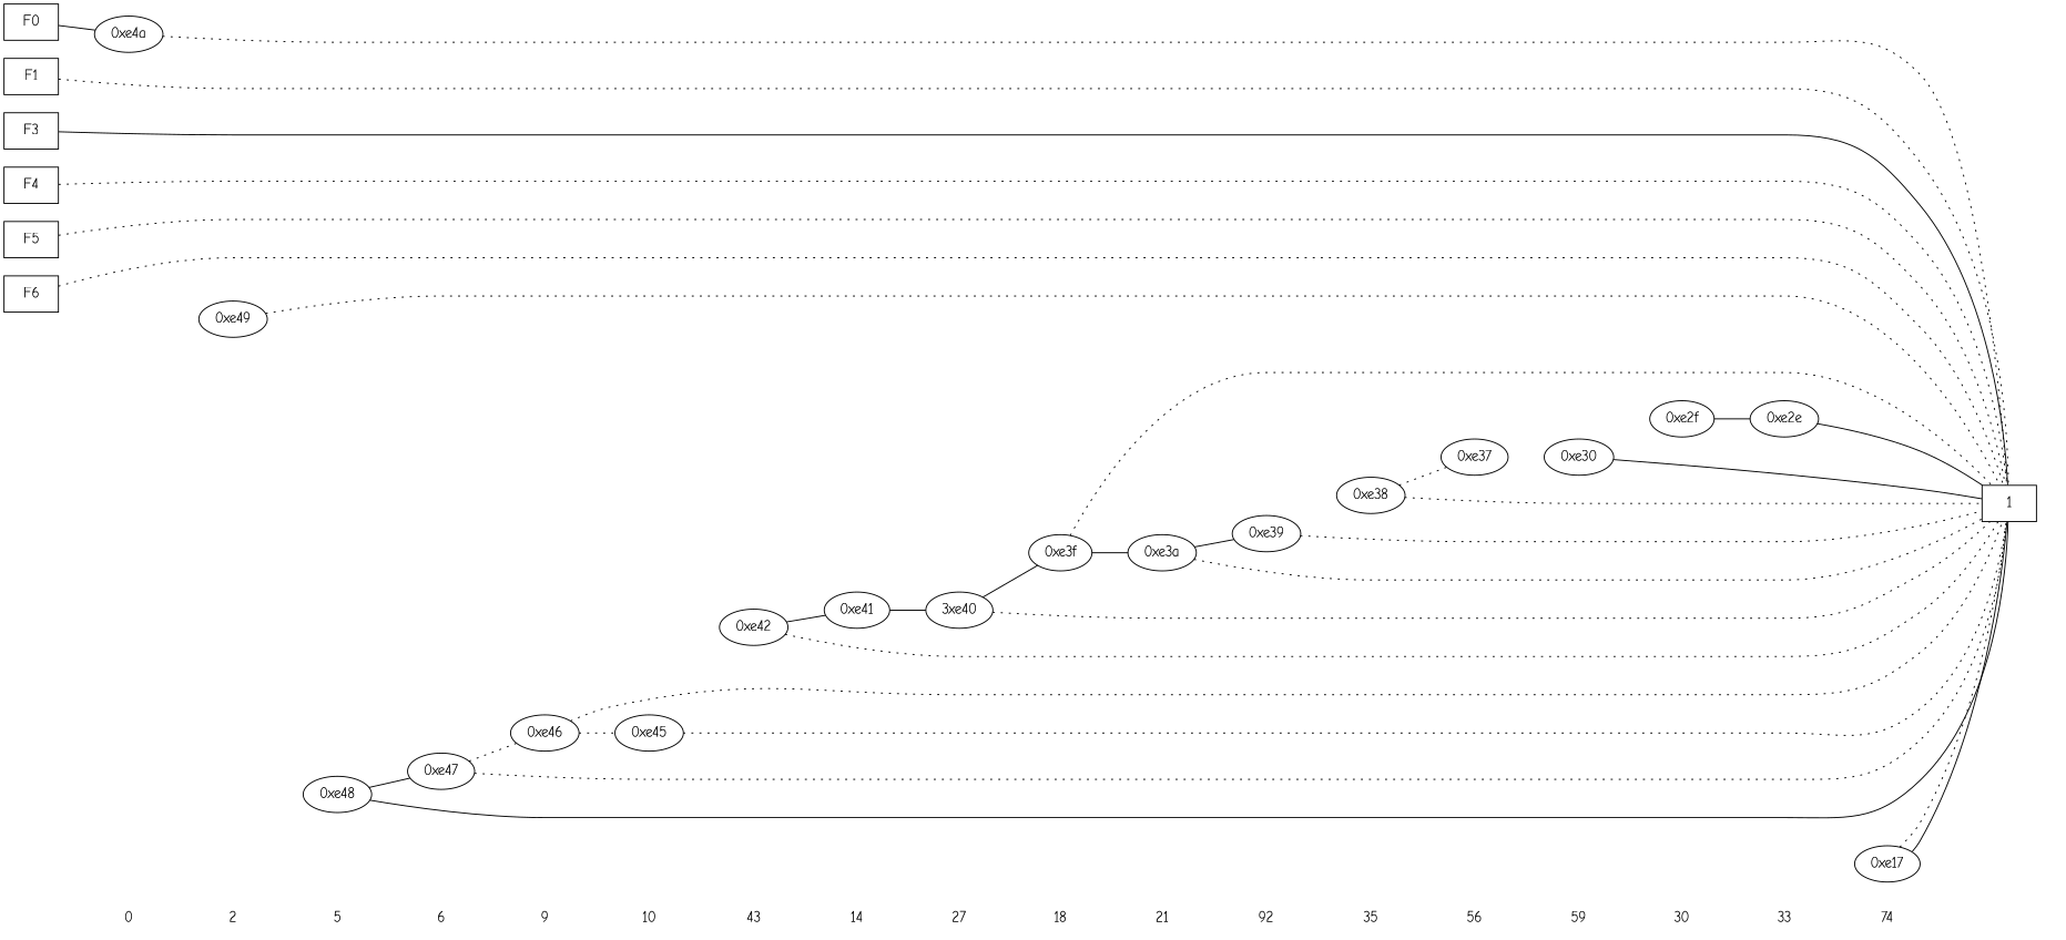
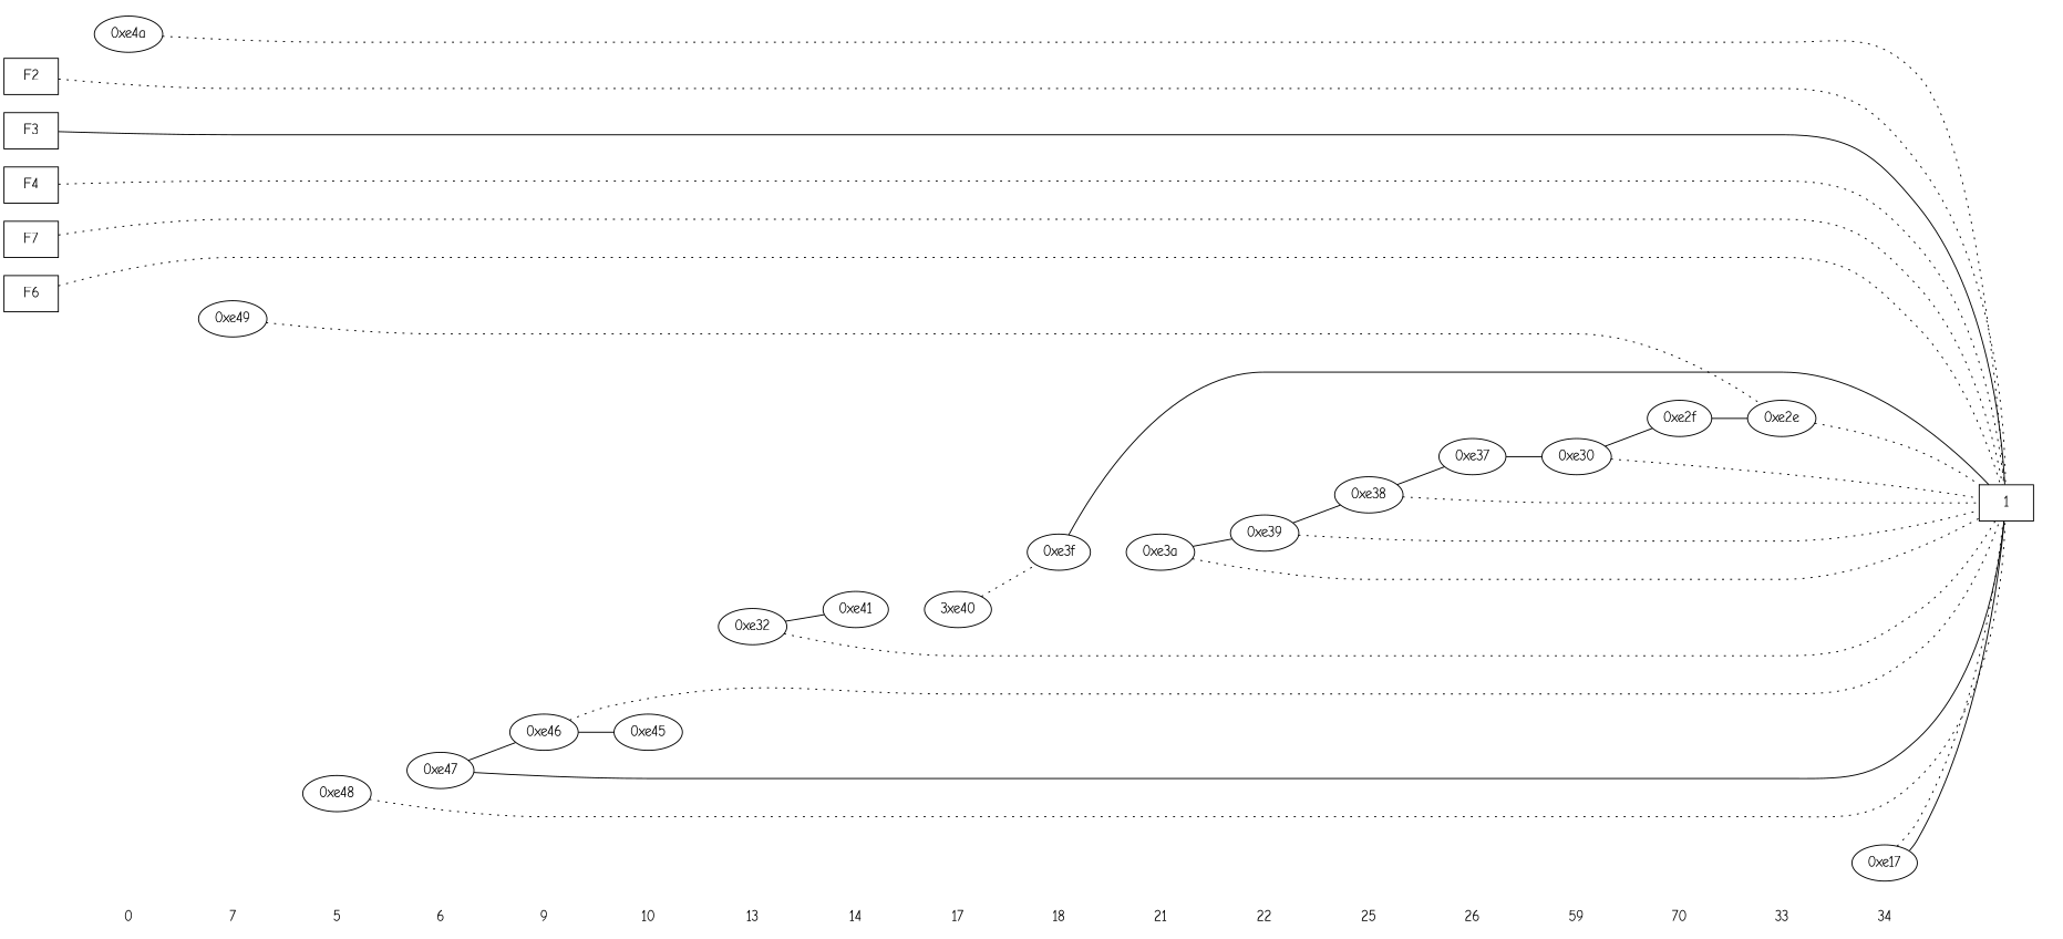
  digraph {
    fontname="Comic Neue"
    rankdir=LR
    node [fontname="Comic Neue" shape=plaintext]
    edge [dir=none fontname="Comic Neue" style=invis]
    "CONST NODES" [style=invis]
    " 0 "
-   " 2 "
+   " 2 " [label=7]
    " 5 "
    " 6 "
    " 9 "
    " 10 "
-   " 13 " [label=43]
+   " 13 "
    " 14 "
-   " 17 " [label=27]
+   " 17 "
    " 18 "
    " 21 "
-   " 22 " [label=92]
-   " 25 " [label=35]
-   " 26 " [label=56]
+   " 22 "
+   " 25 "
+   " 26 "
    n16 [label=59]
-   " 30 "
+   " 30 " [label=70]
    " 33 "
-   " 34 " [label=74]
-   F0 [shape=box]
-   F1 [shape=box]
+   " 34 "
+   F1 [shape=box label=F2]
    F3 [shape=box]
    F4 [shape=box]
-   F5 [shape=box]
+   F5 [shape=box label=F7]
    F6 [shape=box]
    "0xe4a" [shape=""]
    "0xe49" [shape=""]
    "0xe48" [shape=""]
    "0xe47" [shape=""]
    "0xe46" [shape=""]
    "0xe45" [shape=""]
-   "0xe42" [shape=""]
+   "0xe42" [label="0xe32" shape=""]
    "0xe41" [shape=""]
    n34 [label="3xe40" shape=""]
    "0xe3f" [shape=""]
    "0xe3a" [shape=""]
    "0xe39" [shape=""]
    "0xe38" [shape=""]
    "0xe37" [shape=""]
    "0xe30" [shape=""]
    "0xe2f" [shape=""]
    "0xe2e" [shape=""]
    "0xe17" [shape=""]
    n44 [label=1 shape=box]
    subgraph sub_1 {
      "CONST NODES"
      " 0 "
      " 2 "
      " 5 "
      " 6 "
      " 9 "
      " 10 "
      " 13 "
      " 14 "
      " 17 "
      " 18 "
      " 21 "
      " 22 "
      " 25 "
      " 26 "
      n16
      " 30 "
      " 33 "
      " 34 "
    }
    subgraph sub_2 {
      rank=same
-     F0
      F1
      F3
      F4
      F5
      F6
    }
    subgraph sub_3 {
      rank=same
      " 0 "
      "0xe4a"
    }
    subgraph sub_4 {
      rank=same
      " 2 "
      "0xe49"
    }
    subgraph sub_5 {
      rank=same
      " 5 "
      "0xe48"
    }
    subgraph sub_6 {
      rank=same
      " 6 "
      "0xe47"
    }
    subgraph sub_7 {
      rank=same
      " 9 "
      "0xe46"
    }
    subgraph sub_8 {
      rank=same
      " 10 "
      "0xe45"
    }
    subgraph sub_9 {
      rank=same
      " 13 "
      "0xe42"
    }
    subgraph sub_10 {
      rank=same
      " 14 "
      "0xe41"
    }
    subgraph sub_11 {
      rank=same
      " 17 "
      n34
    }
    subgraph sub_12 {
      rank=same
      " 18 "
      "0xe3f"
    }
    subgraph sub_13 {
      rank=same
      " 21 "
      "0xe3a"
    }
    subgraph sub_14 {
      rank=same
      " 22 "
      "0xe39"
    }
    subgraph sub_15 {
      rank=same
      " 25 "
      "0xe38"
    }
    subgraph sub_16 {
      rank=same
      " 26 "
      "0xe37"
    }
    subgraph sub_17 {
      rank=same
      n16
      "0xe30"
    }
    subgraph sub_18 {
      rank=same
      " 30 "
      "0xe2f"
    }
    subgraph sub_19 {
      rank=same
      " 33 "
      "0xe2e"
    }
    subgraph sub_20 {
      rank=same
      " 34 "
      "0xe17"
    }
    subgraph sub_21 {
      rank=same
      "CONST NODES"
      subgraph sub_22 {
        rank=same
        n44
      }
    }
    " 0 " -> " 2 "
    " 2 " -> " 5 "
    " 5 " -> " 6 "
    " 6 " -> " 9 "
    " 9 " -> " 10 "
    " 10 " -> " 13 "
    " 13 " -> " 14 "
    " 14 " -> " 17 "
    " 17 " -> " 18 "
    " 18 " -> " 21 "
    " 21 " -> " 22 "
    " 22 " -> " 25 "
    " 25 " -> " 26 "
    " 26 " -> n16
    n16 -> " 30 "
    " 30 " -> " 33 "
    " 33 " -> " 34 "
    " 34 " -> "CONST NODES"
-   F0 -> F1
-   F0 -> "0xe4a" [style=solid]
    F1 -> n44 [style=dotted]
    F3 -> F4
    F3 -> n44 [style=solid]
    F4 -> F5
    F4 -> n44 [style=dotted]
    F5 -> F6
    F5 -> n44 [style=dotted]
    F6 -> n44 [style=dotted]
    "0xe4a" -> n44 [style=dotted]
-   "0xe49" -> n44 [style=dotted]
-   "0xe48" -> "0xe47" [style=""]
-   "0xe48" -> n44 [style=solid]
-   "0xe47" -> "0xe46" [style=dotted]
-   "0xe47" -> n44 [style=dotted]
-   "0xe46" -> "0xe45" [style=dotted]
+   "0xe49" -> "0xe2e" [style=dotted]
+   "0xe48" -> n44 [style=dotted]
+   "0xe47" -> "0xe46" [style=""]
+   "0xe47" -> n44 [style=solid]
+   "0xe46" -> "0xe45" [style=""]
    "0xe46" -> n44 [style=dotted]
-   "0xe45" -> n44 [style=dotted]
    "0xe42" -> "0xe41" [style=""]
    "0xe42" -> n44 [style=dotted]
-   "0xe41" -> n34 [style=""]
-   n34 -> "0xe3f" [style=""]
-   n34 -> n44 [style=dotted]
-   "0xe3f" -> "0xe3a" [style=""]
-   "0xe3f" -> n44 [style=dotted]
+   n34 -> "0xe3f" [style=dotted]
+   "0xe3f" -> n44 [style=solid]
    "0xe3a" -> "0xe39" [style=""]
    "0xe3a" -> n44 [style=dotted]
+   "0xe39" -> "0xe38" [style=""]
    "0xe39" -> n44 [style=dotted]
-   "0xe38" -> "0xe37" [style=dotted]
+   "0xe38" -> "0xe37" [style=""]
    "0xe38" -> n44 [style=dotted]
-   "0xe30" -> n44 [style=solid]
+   "0xe37" -> "0xe30" [style=""]
+   "0xe30" -> "0xe2f" [style=""]
+   "0xe30" -> n44 [style=dotted]
    "0xe2f" -> "0xe2e" [style=""]
-   "0xe2e" -> n44 [style=solid]
+   "0xe2e" -> n44 [style=dotted]
    "0xe17" -> n44 [style=""]
    "0xe17" -> n44 [style=dotted]
  }
